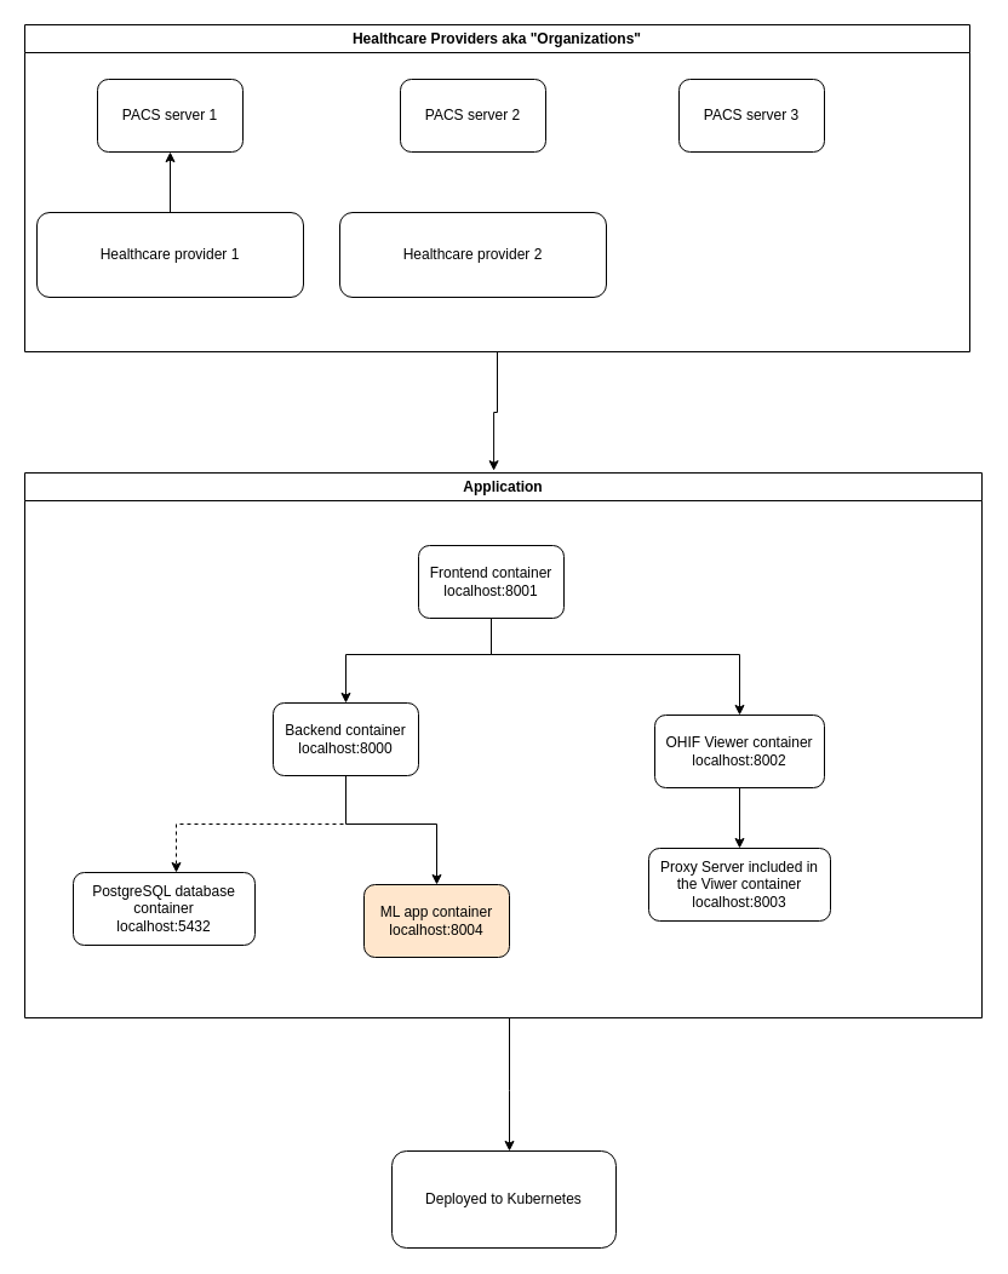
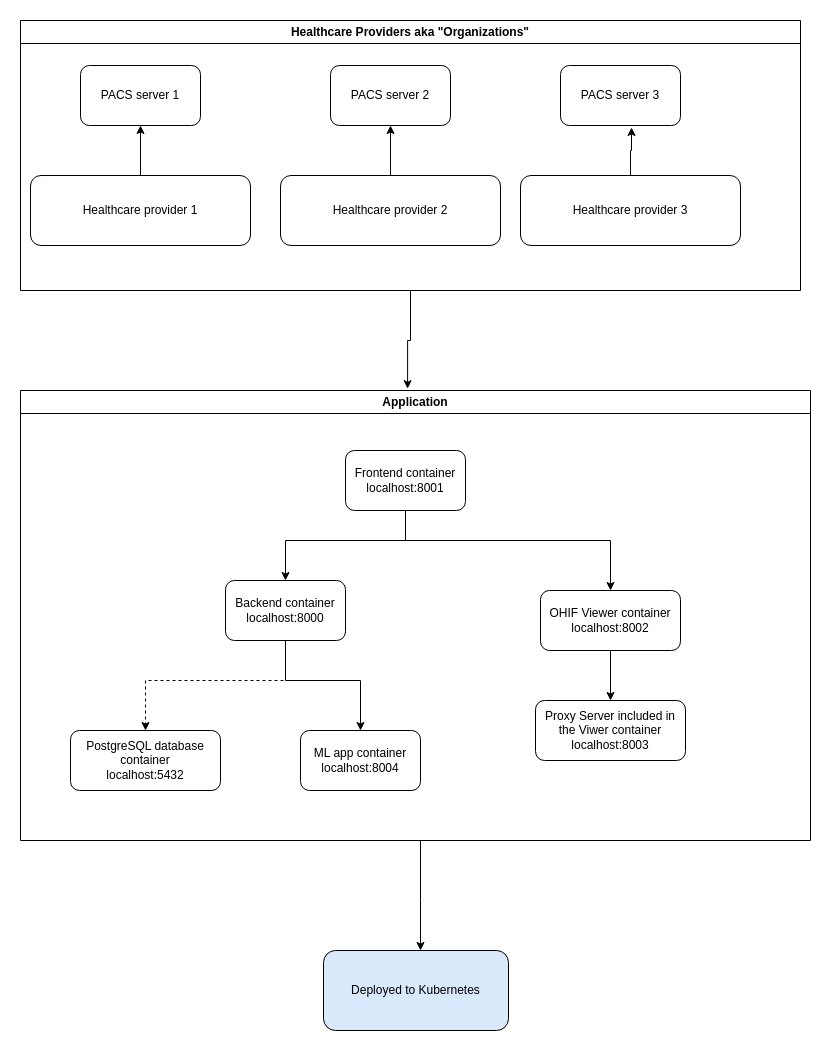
  <mxCell id="0" />
  <mxCell id="1" parent="0" />
  <mxCell id="2" value="Healthcare Providers aka &quot;Organizations&quot;" style="swimlane;whiteSpace=wrap;html=1;" vertex="1" parent="1"><mxGeometry x="20" y="20" width="780" height="270" as="geometry" /></mxCell>
  <mxCell id="3" value="PACS server 1" style="rounded=1;whiteSpace=wrap;html=1;" vertex="1" parent="2"><mxGeometry x="60" y="45" width="120" height="60" as="geometry" /></mxCell>
  <mxCell id="4" value="Healthcare provider 1" style="rounded=1;whiteSpace=wrap;html=1;" vertex="1" parent="2"><mxGeometry x="10" y="155" width="220" height="70" as="geometry" /></mxCell>
  <mxCell id="5" value="PACS server 2" style="rounded=1;whiteSpace=wrap;html=1;" vertex="1" parent="2"><mxGeometry x="310" y="45" width="120" height="60" as="geometry" /></mxCell>
  <mxCell id="6" value="Healthcare provider 2" style="rounded=1;whiteSpace=wrap;html=1;" vertex="1" parent="2"><mxGeometry x="260" y="155" width="220" height="70" as="geometry" /></mxCell>
+ <mxCell id="7" value="Healthcare provider 3" style="rounded=1;whiteSpace=wrap;html=1;" vertex="1" parent="2"><mxGeometry x="500" y="155" width="220" height="70" as="geometry" /></mxCell>
  <mxCell id="8" value="PACS server 3" style="rounded=1;whiteSpace=wrap;html=1;" vertex="1" parent="2"><mxGeometry x="540" y="45" width="120" height="60" as="geometry" /></mxCell>
  <mxCell id="9" style="edgeStyle=orthogonalEdgeStyle;rounded=0;orthogonalLoop=1;jettySize=auto;html=1;" edge="1" parent="2" source="4" target="3"><mxGeometry relative="1" as="geometry"><mxPoint x="140" y="60" as="targetPoint" /></mxGeometry></mxCell>
+ <mxCell id="10" style="edgeStyle=orthogonalEdgeStyle;rounded=0;orthogonalLoop=1;jettySize=auto;html=1;" edge="1" parent="2" source="6" target="5"><mxGeometry relative="1" as="geometry" /></mxCell>
+ <mxCell id="11" style="edgeStyle=orthogonalEdgeStyle;rounded=0;orthogonalLoop=1;jettySize=auto;html=1;entryX=0.592;entryY=1.033;entryDx=0;entryDy=0;entryPerimeter=0;" edge="1" parent="2" source="7" target="8"><mxGeometry relative="1" as="geometry" /></mxCell>
  <mxCell id="12" style="edgeStyle=orthogonalEdgeStyle;rounded=0;orthogonalLoop=1;jettySize=auto;html=1;" edge="1" parent="1" source="13" target="25"><mxGeometry relative="1" as="geometry"><mxPoint x="425" y="950" as="targetPoint" /><Array as="points"><mxPoint x="420" y="900" /><mxPoint x="420" y="900" /></Array></mxGeometry></mxCell>
  <mxCell id="13" value="Application" style="swimlane;whiteSpace=wrap;html=1;" vertex="1" parent="1"><mxGeometry x="20" y="390" width="790" height="450" as="geometry" /></mxCell>
  <mxCell id="14" style="edgeStyle=orthogonalEdgeStyle;rounded=0;orthogonalLoop=1;jettySize=auto;html=1;" edge="1" parent="13" source="16" target="19"><mxGeometry relative="1" as="geometry"><Array as="points"><mxPoint x="385" y="150" /><mxPoint x="265" y="150" /></Array></mxGeometry></mxCell>
  <mxCell id="15" style="edgeStyle=orthogonalEdgeStyle;rounded=0;orthogonalLoop=1;jettySize=auto;html=1;entryX=0.5;entryY=0;entryDx=0;entryDy=0;" edge="1" parent="13" source="16" target="21"><mxGeometry relative="1" as="geometry"><Array as="points"><mxPoint x="385" y="150" /><mxPoint x="590" y="150" /></Array></mxGeometry></mxCell>
  <mxCell id="16" value="Frontend container&lt;div&gt;localhost:8001&lt;/div&gt;" style="rounded=1;whiteSpace=wrap;html=1;" vertex="1" parent="13"><mxGeometry x="325" y="60" width="120" height="60" as="geometry" /></mxCell>
  <mxCell id="17" style="edgeStyle=orthogonalEdgeStyle;rounded=0;orthogonalLoop=1;jettySize=auto;html=1;entryX=0.5;entryY=0;entryDx=0;entryDy=0;" edge="1" parent="13" source="19" target="23"><mxGeometry relative="1" as="geometry"><Array as="points"><mxPoint x="265" y="290" /><mxPoint x="340" y="290" /></Array></mxGeometry></mxCell>
  <mxCell id="18" style="edgeStyle=orthogonalEdgeStyle;rounded=0;orthogonalLoop=1;jettySize=auto;html=1;dashed=1;" edge="1" parent="13" source="19" target="22"><mxGeometry relative="1" as="geometry"><Array as="points"><mxPoint x="265" y="290" /><mxPoint x="125" y="290" /></Array></mxGeometry></mxCell>
  <mxCell id="19" value="Backend container&lt;div&gt;localhost:8000&lt;br&gt;&lt;/div&gt;" style="rounded=1;whiteSpace=wrap;html=1;" vertex="1" parent="13"><mxGeometry x="205" y="190" width="120" height="60" as="geometry" /></mxCell>
  <mxCell id="20" style="edgeStyle=orthogonalEdgeStyle;rounded=0;orthogonalLoop=1;jettySize=auto;html=1;entryX=0.5;entryY=0;entryDx=0;entryDy=0;" edge="1" parent="13" source="21" target="24"><mxGeometry relative="1" as="geometry" /></mxCell>
  <mxCell id="21" value="OHIF Viewer container&lt;div&gt;localhost:8002&lt;br&gt;&lt;/div&gt;" style="rounded=1;whiteSpace=wrap;html=1;" vertex="1" parent="13"><mxGeometry x="520" y="200" width="140" height="60" as="geometry" /></mxCell>
- <mxCell id="22" value="PostgreSQL database container&lt;div&gt;localhost:5432&lt;/div&gt;" style="rounded=1;whiteSpace=wrap;html=1;" vertex="1" parent="13"><mxGeometry x="40" y="330" width="150" height="60" as="geometry" /></mxCell>
- <mxCell id="23" value="ML app container&lt;div&gt;localhost:8004&lt;/div&gt;" style="rounded=1;whiteSpace=wrap;html=1;fillColor=#ffe6cc;" vertex="1" parent="13"><mxGeometry x="280" y="340" width="120" height="60" as="geometry" /></mxCell>
+ <mxCell id="22" value="PostgreSQL database container&lt;div&gt;localhost:5432&lt;/div&gt;" style="rounded=1;whiteSpace=wrap;html=1;" vertex="1" parent="13"><mxGeometry x="50" y="340" width="150" height="60" as="geometry" /></mxCell>
+ <mxCell id="23" value="ML app container&lt;div&gt;localhost:8004&lt;/div&gt;" style="rounded=1;whiteSpace=wrap;html=1;" vertex="1" parent="13"><mxGeometry x="280" y="340" width="120" height="60" as="geometry" /></mxCell>
  <mxCell id="24" value="Proxy Server included in the Viwer container&lt;br&gt;localhost:8003" style="rounded=1;whiteSpace=wrap;html=1;" vertex="1" parent="13"><mxGeometry x="515" y="310" width="150" height="60" as="geometry" /></mxCell>
- <mxCell id="25" value="Deployed to Kubernetes" style="rounded=1;whiteSpace=wrap;html=1;" vertex="1" parent="1"><mxGeometry x="323" y="950" width="185" height="80" as="geometry" /></mxCell>
+ <mxCell id="25" value="Deployed to Kubernetes" style="rounded=1;whiteSpace=wrap;html=1;fillColor=#dae8fc;" vertex="1" parent="1"><mxGeometry x="323" y="950" width="185" height="80" as="geometry" /></mxCell>
  <mxCell id="26" style="edgeStyle=orthogonalEdgeStyle;rounded=0;orthogonalLoop=1;jettySize=auto;html=1;entryX=0.49;entryY=-0.004;entryDx=0;entryDy=0;entryPerimeter=0;" edge="1" parent="1" source="2" target="13"><mxGeometry relative="1" as="geometry"><Array as="points"><mxPoint x="410" y="340" /><mxPoint x="407" y="340" /></Array></mxGeometry></mxCell>
